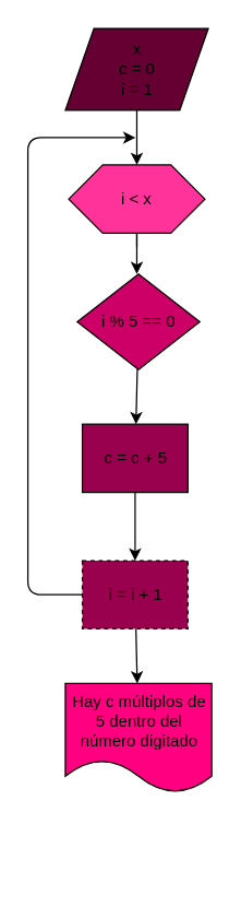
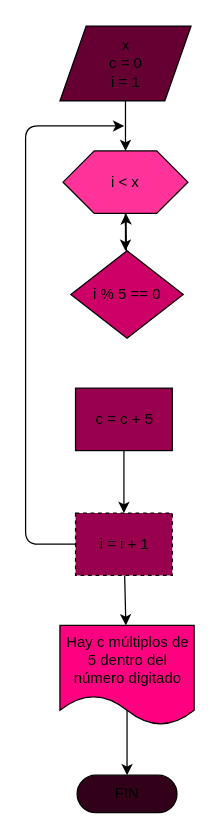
  <mxCell id="0" />
  <mxCell id="1" parent="0" />
  <mxCell id="2" value="" style="edgeStyle=none;html=1;entryX=0.5;entryY=0;entryDx=0;entryDy=0;" edge="1" parent="1" target="11"><mxGeometry relative="1" as="geometry"><mxPoint x="100" y="230" as="targetPoint" /><mxPoint x="100" y="180" as="sourcePoint" /></mxGeometry></mxCell>
  <mxCell id="3" style="edgeStyle=none;html=1;exitX=0.5;exitY=1;exitDx=0;exitDy=0;entryX=0.5;entryY=0;entryDx=0;entryDy=0;" edge="1" parent="1" source="5" target="14"><mxGeometry relative="1" as="geometry" /></mxCell>
  <mxCell id="4" style="edgeStyle=none;html=1;exitX=0;exitY=0.5;exitDx=0;exitDy=0;" edge="1" parent="1" source="14"><mxGeometry relative="1" as="geometry"><mxPoint x="99" y="100" as="targetPoint" /><Array as="points"><mxPoint x="20" y="435" /><mxPoint x="20" y="335" /><mxPoint x="20" y="100" /></Array></mxGeometry></mxCell>
  <mxCell id="5" value="c = c + 5" style="html=1;dashed=0;whitespace=wrap;fillColor=#99004D;" vertex="1" parent="1"><mxGeometry x="60" y="310" width="77.5" height="50" as="geometry" /></mxCell>
+ <mxCell id="6" value="FIN" style="html=1;dashed=0;whitespace=wrap;shape=mxgraph.dfd.start;fillColor=#33001A;" vertex="1" parent="1"><mxGeometry x="61.25" y="620" width="80" height="30" as="geometry" /></mxCell>
  <mxCell id="7" style="edgeStyle=none;html=1;exitX=0.5;exitY=1;exitDx=0;exitDy=0;" edge="1" parent="1" source="8" target="11"><mxGeometry relative="1" as="geometry" /></mxCell>
  <mxCell id="8" value="x&lt;br&gt;c = 0&lt;br&gt;i = 1" style="shape=parallelogram;perimeter=parallelogramPerimeter;whiteSpace=wrap;html=1;dashed=0;fillColor=#660033;" vertex="1" parent="1"><mxGeometry x="47.5" y="20" width="105" height="60" as="geometry" /></mxCell>
- <mxCell id="9" value="" style="edgeStyle=none;html=1;startArrow=none;" edge="1" parent="1" source="12" target="5"><mxGeometry relative="1" as="geometry" /></mxCell>
+ <mxCell id="9" value="" style="edgeStyle=none;html=1;startArrow=none;" edge="1" parent="1" source="12" target="11"><mxGeometry relative="1" as="geometry" /></mxCell>
  <mxCell id="10" style="edgeStyle=none;html=1;exitX=0.5;exitY=1;exitDx=0;exitDy=0;entryX=0.5;entryY=0;entryDx=0;entryDy=0;" edge="1" parent="1" source="11"><mxGeometry relative="1" as="geometry"><mxPoint x="100" y="200" as="targetPoint" /></mxGeometry></mxCell>
  <mxCell id="11" value="i &amp;lt; x" style="shape=hexagon;perimeter=hexagonPerimeter2;whiteSpace=wrap;html=1;size=0.25;fillColor=#FF3399;" vertex="1" parent="1"><mxGeometry x="50" y="120" width="100" height="50" as="geometry" /></mxCell>
  <mxCell id="12" value="i % 5 == 0" style="shape=rhombus;html=1;dashed=0;whitespace=wrap;perimeter=rhombusPerimeter;fillColor=#CC0066;" vertex="1" parent="1"><mxGeometry x="56.25" y="200" width="90" height="70" as="geometry" /></mxCell>
  <mxCell id="13" value="" style="edgeStyle=none;html=1;" edge="1" parent="1" source="14" target="16"><mxGeometry relative="1" as="geometry" /></mxCell>
  <mxCell id="14" value="i = i + 1" style="html=1;dashed=1;whitespace=wrap;fillColor=#99004D;" vertex="1" parent="1"><mxGeometry x="60" y="410" width="77.5" height="50" as="geometry" /></mxCell>
+ <mxCell id="15" style="edgeStyle=none;html=1;exitX=0.5;exitY=0;exitDx=0;exitDy=0;" edge="1" parent="1" source="16" target="6"><mxGeometry relative="1" as="geometry" /></mxCell>
  <mxCell id="16" value="Hay c múltiplos de 5 dentro del número digitado" style="shape=document;whiteSpace=wrap;html=1;boundedLbl=1;dashed=0;flipH=1;fillColor=#FF0080;" vertex="1" parent="1"><mxGeometry x="47.5" y="500" width="107.5" height="80" as="geometry" /></mxCell>
